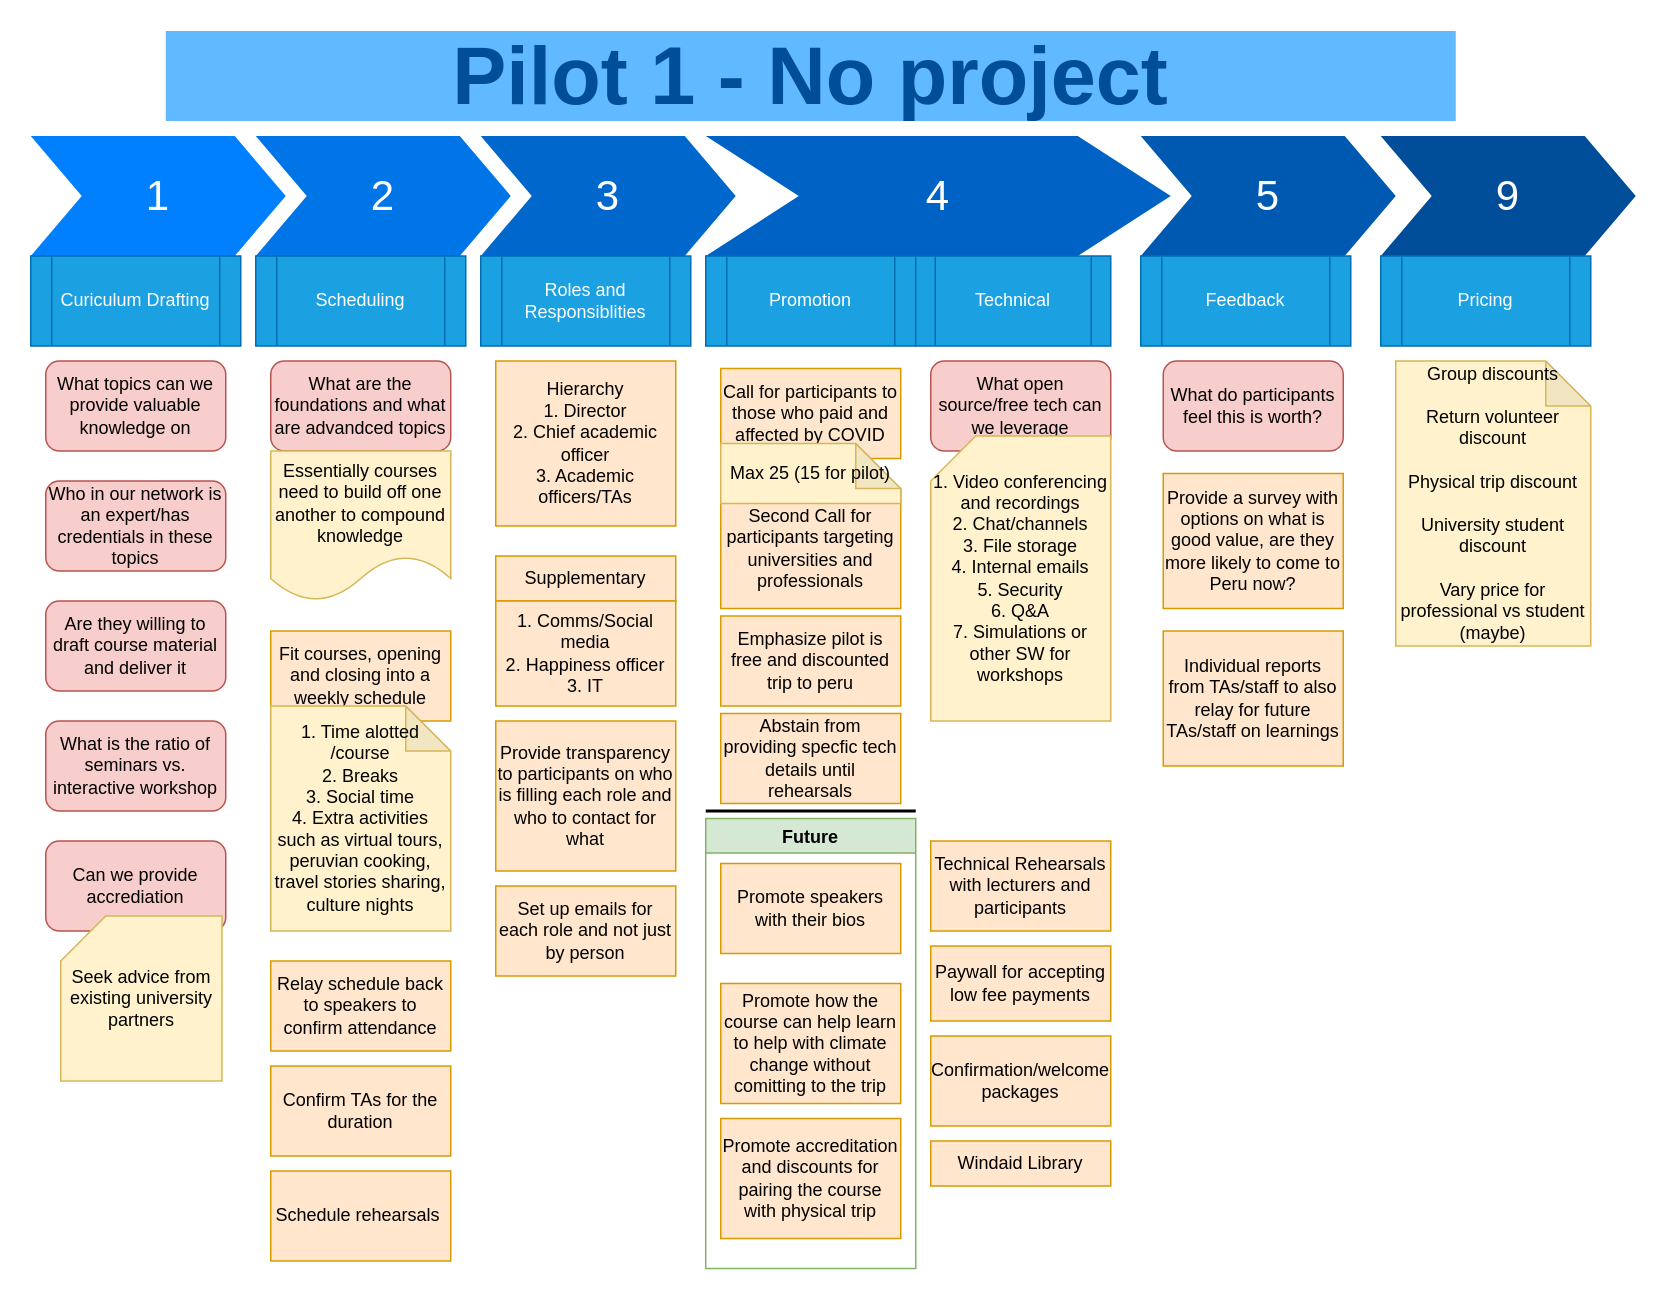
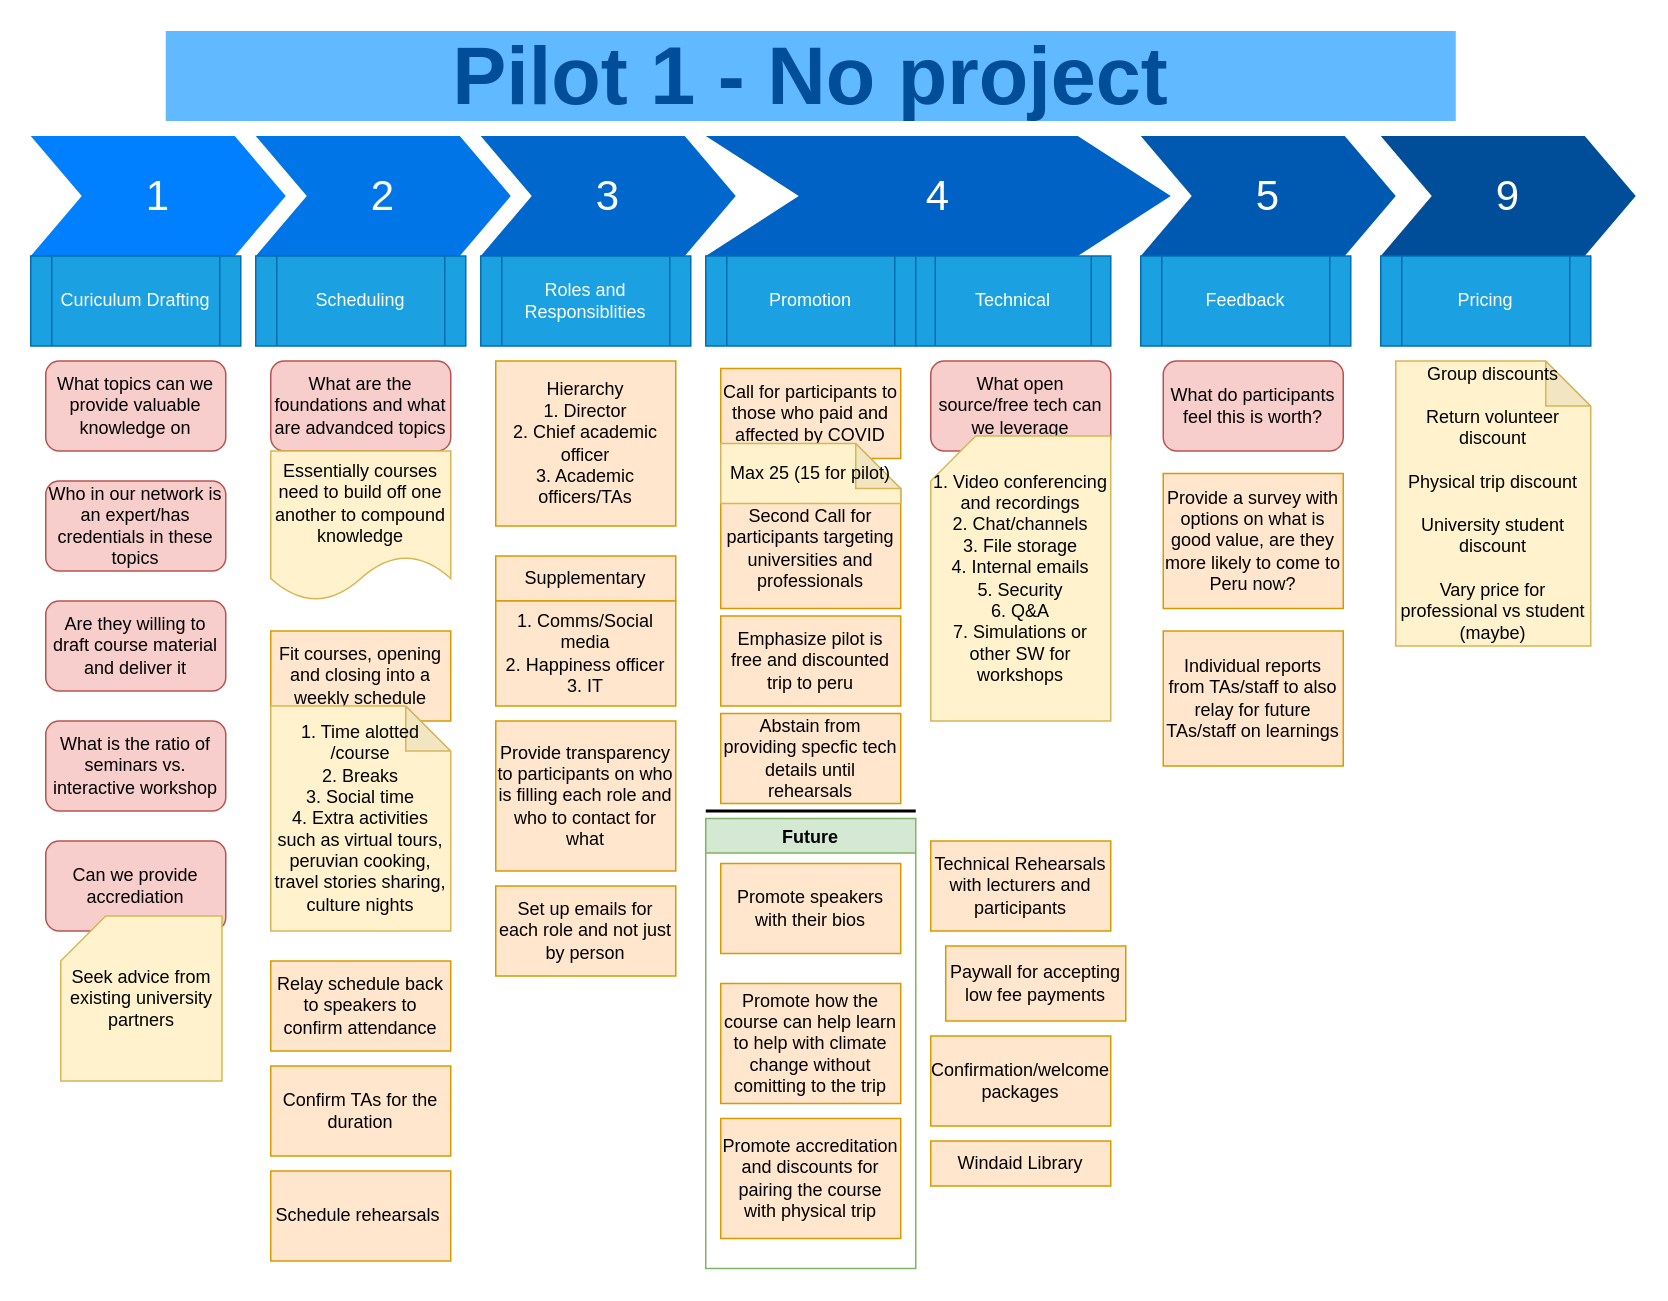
  <mxCell id="0" />
  <mxCell id="1" parent="0" />
  <mxCell id="2" value="1" style="shape=step;whiteSpace=wrap;html=1;fontSize=28;fillColor=#0080FF;fontColor=#FFFFFF;strokeColor=none;" parent="1" vertex="1"><mxGeometry x="20" y="90" width="170" height="80" as="geometry" /></mxCell>
  <mxCell id="3" value="2" style="shape=step;whiteSpace=wrap;html=1;fontSize=28;fillColor=#0075E8;fontColor=#FFFFFF;strokeColor=none;" parent="1" vertex="1"><mxGeometry x="170" y="90" width="170" height="80" as="geometry" /></mxCell>
  <mxCell id="4" value="3" style="shape=step;whiteSpace=wrap;html=1;fontSize=28;fillColor=#0067CC;fontColor=#FFFFFF;strokeColor=none;" parent="1" vertex="1"><mxGeometry x="320" y="90" width="170" height="80" as="geometry" /></mxCell>
  <mxCell id="5" value="4" style="shape=step;whiteSpace=wrap;html=1;fontSize=28;fillColor=#0062C4;fontColor=#FFFFFF;strokeColor=none;" parent="1" vertex="1"><mxGeometry x="470" y="90" width="310" height="80" as="geometry" /></mxCell>
  <mxCell id="6" value="5" style="shape=step;whiteSpace=wrap;html=1;fontSize=28;fillColor=#0059B0;fontColor=#FFFFFF;strokeColor=none;" parent="1" vertex="1"><mxGeometry x="760" y="90" width="170" height="80" as="geometry" /></mxCell>
  <mxCell id="7" value="9" style="shape=step;whiteSpace=wrap;html=1;fontSize=28;fillColor=#004D99;fontColor=#FFFFFF;strokeColor=none;" parent="1" vertex="1"><mxGeometry x="920" y="90" width="170" height="80" as="geometry" /></mxCell>
  <mxCell id="8" value="Pilot 1 - No project" style="text;html=1;strokeColor=none;fillColor=#61BAFF;align=center;verticalAlign=middle;whiteSpace=wrap;fontSize=54;fontStyle=1;fontColor=#004D99;" parent="1" vertex="1"><mxGeometry x="110" y="20" width="860" height="60" as="geometry" /></mxCell>
  <mxCell id="9" value="&lt;div&gt;Curiculum Drafting&lt;/div&gt;" style="shape=process;whiteSpace=wrap;html=1;backgroundOutline=1;fillColor=#1ba1e2;strokeColor=#006EAF;fontColor=#ffffff;" parent="1" vertex="1"><mxGeometry x="20" y="170" width="140" height="60" as="geometry" /></mxCell>
  <mxCell id="10" value="&lt;div&gt;What topics can we provide valuable knowledge on&lt;/div&gt;" style="rounded=1;whiteSpace=wrap;html=1;fillColor=#f8cecc;strokeColor=#b85450;" parent="1" vertex="1"><mxGeometry x="30" y="240" width="120" height="60" as="geometry" /></mxCell>
  <mxCell id="11" value="&lt;div&gt;Who in our network is an expert/has credentials in these topics&lt;/div&gt;" style="rounded=1;whiteSpace=wrap;html=1;fillColor=#f8cecc;strokeColor=#b85450;" parent="1" vertex="1"><mxGeometry x="30" y="320" width="120" height="60" as="geometry" /></mxCell>
  <mxCell id="12" value="&lt;div&gt;Are they willing to draft course material and deliver it&lt;/div&gt;" style="rounded=1;whiteSpace=wrap;html=1;fillColor=#f8cecc;strokeColor=#b85450;" parent="1" vertex="1"><mxGeometry x="30" y="400" width="120" height="60" as="geometry" /></mxCell>
  <mxCell id="13" value="Scheduling" style="shape=process;whiteSpace=wrap;html=1;backgroundOutline=1;fillColor=#1ba1e2;strokeColor=#006EAF;fontColor=#ffffff;" parent="1" vertex="1"><mxGeometry x="170" y="170" width="140" height="60" as="geometry" /></mxCell>
  <mxCell id="14" value="&lt;div&gt;What are the foundations and what are advandced topics&lt;br&gt;&lt;/div&gt;" style="rounded=1;whiteSpace=wrap;html=1;fillColor=#f8cecc;strokeColor=#b85450;" parent="1" vertex="1"><mxGeometry x="180" y="240" width="120" height="60" as="geometry" /></mxCell>
  <mxCell id="15" value="Essentially courses need to build off one another to compound knowledge" style="shape=document;whiteSpace=wrap;html=1;boundedLbl=1;fillColor=#fff2cc;strokeColor=#d6b656;" parent="1" vertex="1"><mxGeometry x="180" y="300" width="120" height="100" as="geometry" /></mxCell>
  <mxCell id="16" value="Fit courses, opening and closing into a weekly schedule" style="rounded=0;whiteSpace=wrap;html=1;fillColor=#ffe6cc;strokeColor=#d79b00;" parent="1" vertex="1"><mxGeometry x="180" y="420" width="120" height="60" as="geometry" /></mxCell>
  <mxCell id="17" value="Relay schedule back to speakers to confirm attendance" style="rounded=0;whiteSpace=wrap;html=1;fillColor=#ffe6cc;strokeColor=#d79b00;" parent="1" vertex="1"><mxGeometry x="180" y="640" width="120" height="60" as="geometry" /></mxCell>
  <mxCell id="18" value="&lt;div&gt;Promotion&lt;/div&gt;" style="shape=process;whiteSpace=wrap;html=1;backgroundOutline=1;fillColor=#1ba1e2;strokeColor=#006EAF;fontColor=#ffffff;" parent="1" vertex="1"><mxGeometry x="470" y="170" width="140" height="60" as="geometry" /></mxCell>
  <mxCell id="19" value="Call for participants to those who paid and affected by COVID" style="rounded=0;whiteSpace=wrap;html=1;fillColor=#ffe6cc;strokeColor=#d79b00;" parent="1" vertex="1"><mxGeometry x="480" y="245" width="120" height="60" as="geometry" /></mxCell>
  <mxCell id="20" value="Second Call for participants targeting universities and professionals" style="rounded=0;whiteSpace=wrap;html=1;fillColor=#ffe6cc;strokeColor=#d79b00;" parent="1" vertex="1"><mxGeometry x="480" y="325" width="120" height="80" as="geometry" /></mxCell>
  <mxCell id="21" value="Max 25 (15 for pilot)" style="shape=note;whiteSpace=wrap;html=1;backgroundOutline=1;darkOpacity=0.05;fillColor=#fff2cc;strokeColor=#d6b656;" parent="1" vertex="1"><mxGeometry x="480" y="295" width="120" height="40" as="geometry" /></mxCell>
  <mxCell id="22" value="&lt;div&gt;1. Time alotted /course&lt;/div&gt;&lt;div&gt;2. Breaks&lt;/div&gt;&lt;div&gt;3. Social time&lt;/div&gt;&lt;div&gt;4. Extra activities such as virtual tours, peruvian cooking, travel stories sharing, culture nights&lt;br&gt;&lt;/div&gt;" style="shape=note;whiteSpace=wrap;html=1;backgroundOutline=1;darkOpacity=0.05;fillColor=#fff2cc;strokeColor=#d6b656;" parent="1" vertex="1"><mxGeometry x="180" y="470" width="120" height="150" as="geometry" /></mxCell>
  <mxCell id="23" value="Confirm TAs for the duration" style="rounded=0;whiteSpace=wrap;html=1;fillColor=#ffe6cc;strokeColor=#d79b00;" parent="1" vertex="1"><mxGeometry x="180" y="710" width="120" height="60" as="geometry" /></mxCell>
  <mxCell id="24" value="Technical" style="shape=process;whiteSpace=wrap;html=1;backgroundOutline=1;fillColor=#1ba1e2;strokeColor=#006EAF;fontColor=#ffffff;" parent="1" vertex="1"><mxGeometry x="610" y="170" width="130" height="60" as="geometry" /></mxCell>
  <mxCell id="25" value="&lt;div&gt;What open source/free tech can we leverage&lt;br&gt;&lt;/div&gt;" style="rounded=1;whiteSpace=wrap;html=1;fillColor=#f8cecc;strokeColor=#b85450;" parent="1" vertex="1"><mxGeometry x="620" y="240" width="120" height="60" as="geometry" /></mxCell>
  <mxCell id="26" value="&lt;div&gt;1. Video conferencing and recordings&lt;br&gt;&lt;/div&gt;&lt;div&gt;2. Chat/channels&lt;/div&gt;&lt;div&gt;3. File storage&lt;/div&gt;&lt;div&gt;4. Internal emails&lt;/div&gt;&lt;div&gt;5. Security&lt;/div&gt;&lt;div&gt;6. Q&amp;amp;A&lt;/div&gt;&lt;div&gt;7. Simulations or other SW for workshops&lt;br&gt;&lt;/div&gt;" style="shape=card;whiteSpace=wrap;html=1;fillColor=#fff2cc;strokeColor=#d6b656;" parent="1" vertex="1"><mxGeometry x="620" y="290" width="120" height="190" as="geometry" /></mxCell>
  <mxCell id="27" value="What is the ratio of seminars vs. interactive workshop" style="rounded=1;whiteSpace=wrap;html=1;fillColor=#f8cecc;strokeColor=#b85450;" parent="1" vertex="1"><mxGeometry x="30" y="480" width="120" height="60" as="geometry" /></mxCell>
  <mxCell id="28" value="Technical Rehearsals with lecturers and participants" style="rounded=0;whiteSpace=wrap;html=1;fillColor=#ffe6cc;strokeColor=#d79b00;" parent="1" vertex="1"><mxGeometry x="620" y="560" width="120" height="60" as="geometry" /></mxCell>
  <mxCell id="29" value="Schedule rehearsals&amp;nbsp; " style="rounded=0;whiteSpace=wrap;html=1;fillColor=#ffe6cc;strokeColor=#d79b00;" parent="1" vertex="1"><mxGeometry x="180" y="780" width="120" height="60" as="geometry" /></mxCell>
- <mxCell id="30" value="Paywall for accepting low fee payments" style="rounded=0;whiteSpace=wrap;html=1;fillColor=#ffe6cc;strokeColor=#d79b00;" parent="1" vertex="1"><mxGeometry x="620" y="630" width="120" height="50" as="geometry" /></mxCell>
+ <mxCell id="30" value="Paywall for accepting low fee payments" style="rounded=0;whiteSpace=wrap;html=1;fillColor=#ffe6cc;strokeColor=#d79b00;" parent="1" vertex="1"><mxGeometry x="630" y="630" width="120" height="50" as="geometry" /></mxCell>
  <mxCell id="31" value="Feedback" style="shape=process;whiteSpace=wrap;html=1;backgroundOutline=1;fillColor=#1ba1e2;strokeColor=#006EAF;fontColor=#ffffff;" parent="1" vertex="1"><mxGeometry x="760" y="170" width="140" height="60" as="geometry" /></mxCell>
  <mxCell id="32" value="What do participants feel this is worth?" style="rounded=1;whiteSpace=wrap;html=1;fillColor=#f8cecc;strokeColor=#b85450;" parent="1" vertex="1"><mxGeometry x="775" y="240" width="120" height="60" as="geometry" /></mxCell>
  <mxCell id="33" value="Provide a survey with options on what is good value, are they more likely to come to Peru now?" style="rounded=0;whiteSpace=wrap;html=1;fillColor=#ffe6cc;strokeColor=#d79b00;" parent="1" vertex="1"><mxGeometry x="775" y="315" width="120" height="90" as="geometry" /></mxCell>
  <mxCell id="34" value="Pricing" style="shape=process;whiteSpace=wrap;html=1;backgroundOutline=1;fillColor=#1ba1e2;strokeColor=#006EAF;fontColor=#ffffff;" parent="1" vertex="1"><mxGeometry x="920" y="170" width="140" height="60" as="geometry" /></mxCell>
  <mxCell id="35" value="&lt;div&gt;Group discounts&lt;/div&gt;&lt;div&gt;&lt;br&gt;&lt;/div&gt;&lt;div&gt;Return volunteer discount&lt;/div&gt;&lt;div&gt;&lt;br&gt;&lt;/div&gt;&lt;div&gt;Physical trip discount&lt;/div&gt;&lt;div&gt;&lt;br&gt;&lt;/div&gt;&lt;div&gt;University student discount&lt;/div&gt;&lt;div&gt;&lt;br&gt;&lt;/div&gt;&lt;div&gt;Vary price for professional vs student (maybe)&lt;br&gt;&lt;/div&gt;" style="shape=note;whiteSpace=wrap;html=1;backgroundOutline=1;darkOpacity=0.05;fillColor=#fff2cc;strokeColor=#d6b656;" parent="1" vertex="1"><mxGeometry x="930" y="240" width="130" height="190" as="geometry" /></mxCell>
  <mxCell id="36" value="Can we provide accrediation" style="rounded=1;whiteSpace=wrap;html=1;fillColor=#f8cecc;strokeColor=#b85450;" parent="1" vertex="1"><mxGeometry x="30" y="560" width="120" height="60" as="geometry" /></mxCell>
  <mxCell id="37" value="Seek advice from existing university partners" style="shape=card;whiteSpace=wrap;html=1;fillColor=#fff2cc;strokeColor=#d6b656;" parent="1" vertex="1"><mxGeometry x="40" y="610" width="107.5" height="110" as="geometry" /></mxCell>
  <mxCell id="38" value="Emphasize pilot is free and discounted trip to peru" style="rounded=0;whiteSpace=wrap;html=1;fillColor=#ffe6cc;strokeColor=#d79b00;" parent="1" vertex="1"><mxGeometry x="480" y="410" width="120" height="60" as="geometry" /></mxCell>
  <mxCell id="39" value="" style="line;strokeWidth=2;html=1;" parent="1" vertex="1"><mxGeometry x="470" y="535" width="140" height="10" as="geometry" /></mxCell>
  <mxCell id="40" value="Future" style="swimlane;fillColor=#d5e8d4;strokeColor=#82b366;" parent="1" vertex="1"><mxGeometry x="470" y="545" width="140" height="300" as="geometry" /></mxCell>
  <mxCell id="41" value="Promote speakers with their bios" style="rounded=0;whiteSpace=wrap;html=1;fillColor=#ffe6cc;strokeColor=#d79b00;" parent="40" vertex="1"><mxGeometry x="10" y="30" width="120" height="60" as="geometry" /></mxCell>
  <mxCell id="42" value="Promote how the course can help learn to help with climate change without comitting to the trip" style="rounded=0;whiteSpace=wrap;html=1;fillColor=#ffe6cc;strokeColor=#d79b00;" parent="40" vertex="1"><mxGeometry x="10" y="110" width="120" height="80" as="geometry" /></mxCell>
  <mxCell id="43" value="Promote accreditation and discounts for pairing the course with physical trip" style="rounded=0;whiteSpace=wrap;html=1;fillColor=#ffe6cc;strokeColor=#d79b00;" parent="40" vertex="1"><mxGeometry x="10" y="200" width="120" height="80" as="geometry" /></mxCell>
  <mxCell id="44" value="Individual reports from TAs/staff to also relay for future TAs/staff on learnings" style="rounded=0;whiteSpace=wrap;html=1;fillColor=#ffe6cc;strokeColor=#d79b00;" parent="1" vertex="1"><mxGeometry x="775" y="420" width="120" height="90" as="geometry" /></mxCell>
  <mxCell id="45" value="Confirmation/welcome packages" style="rounded=0;whiteSpace=wrap;html=1;fillColor=#ffe6cc;strokeColor=#d79b00;" parent="1" vertex="1"><mxGeometry x="620" y="690" width="120" height="60" as="geometry" /></mxCell>
  <mxCell id="46" value="Windaid Library" style="rounded=0;whiteSpace=wrap;html=1;fillColor=#ffe6cc;strokeColor=#d79b00;" parent="1" vertex="1"><mxGeometry x="620" y="760" width="120" height="30" as="geometry" /></mxCell>
  <mxCell id="47" value="Roles and Responsiblities" style="shape=process;whiteSpace=wrap;html=1;backgroundOutline=1;fillColor=#1ba1e2;strokeColor=#006EAF;fontColor=#ffffff;" parent="1" vertex="1"><mxGeometry x="320" y="170" width="140" height="60" as="geometry" /></mxCell>
  <mxCell id="48" value="&lt;div&gt;Hierarchy&lt;/div&gt;&lt;div&gt;1. Director&lt;/div&gt;&lt;div&gt;2. Chief academic officer&lt;/div&gt;&lt;div&gt;3. Academic officers/TAs&lt;br&gt;&lt;/div&gt;" style="rounded=0;whiteSpace=wrap;html=1;fillColor=#ffe6cc;strokeColor=#d79b00;" parent="1" vertex="1"><mxGeometry x="330" y="240" width="120" height="110" as="geometry" /></mxCell>
  <mxCell id="49" value="Supplementary" style="rounded=0;whiteSpace=wrap;html=1;fillColor=#ffe6cc;strokeColor=#d79b00;" parent="1" vertex="1"><mxGeometry x="330" y="370" width="120" height="30" as="geometry" /></mxCell>
  <mxCell id="50" value="&lt;div&gt;1. Comms/Social media&lt;/div&gt;&lt;div&gt;2. Happiness officer&lt;/div&gt;&lt;div&gt;3. IT&lt;br&gt;&lt;/div&gt;" style="rounded=0;whiteSpace=wrap;html=1;fillColor=#ffe6cc;strokeColor=#d79b00;" parent="1" vertex="1"><mxGeometry x="330" y="400" width="120" height="70" as="geometry" /></mxCell>
  <mxCell id="51" value="Provide transparency to participants on who is filling each role and who to contact for what" style="rounded=0;whiteSpace=wrap;html=1;fillColor=#ffe6cc;strokeColor=#d79b00;" parent="1" vertex="1"><mxGeometry x="330" y="480" width="120" height="100" as="geometry" /></mxCell>
  <mxCell id="52" value="Set up emails for each role and not just by person" style="rounded=0;whiteSpace=wrap;html=1;fillColor=#ffe6cc;strokeColor=#d79b00;" parent="1" vertex="1"><mxGeometry x="330" y="590" width="120" height="60" as="geometry" /></mxCell>
  <mxCell id="53" value="Abstain from providing specfic tech details until rehearsals" style="rounded=0;whiteSpace=wrap;html=1;fillColor=#ffe6cc;strokeColor=#d79b00;" parent="1" vertex="1"><mxGeometry x="480" y="475" width="120" height="60" as="geometry" /></mxCell>
